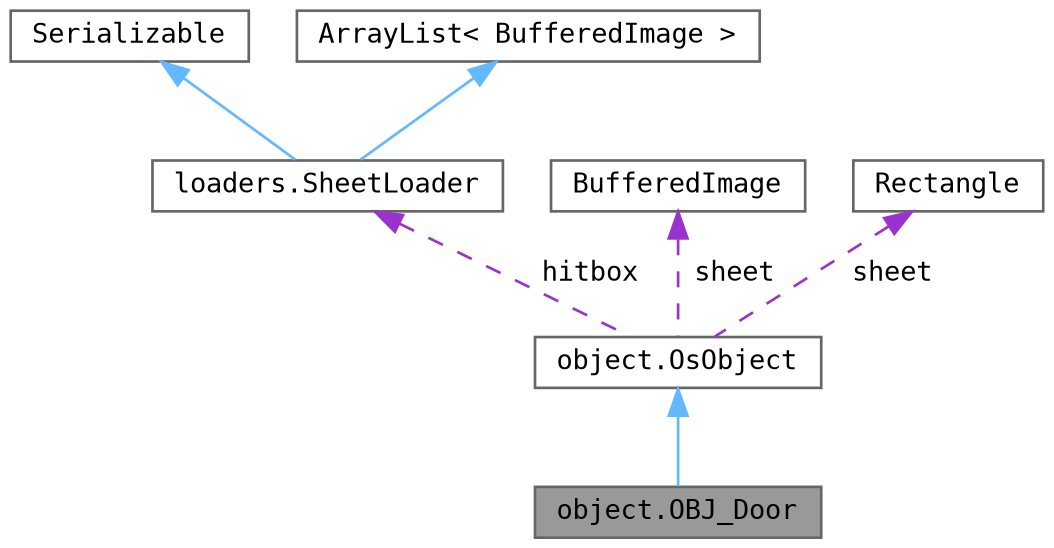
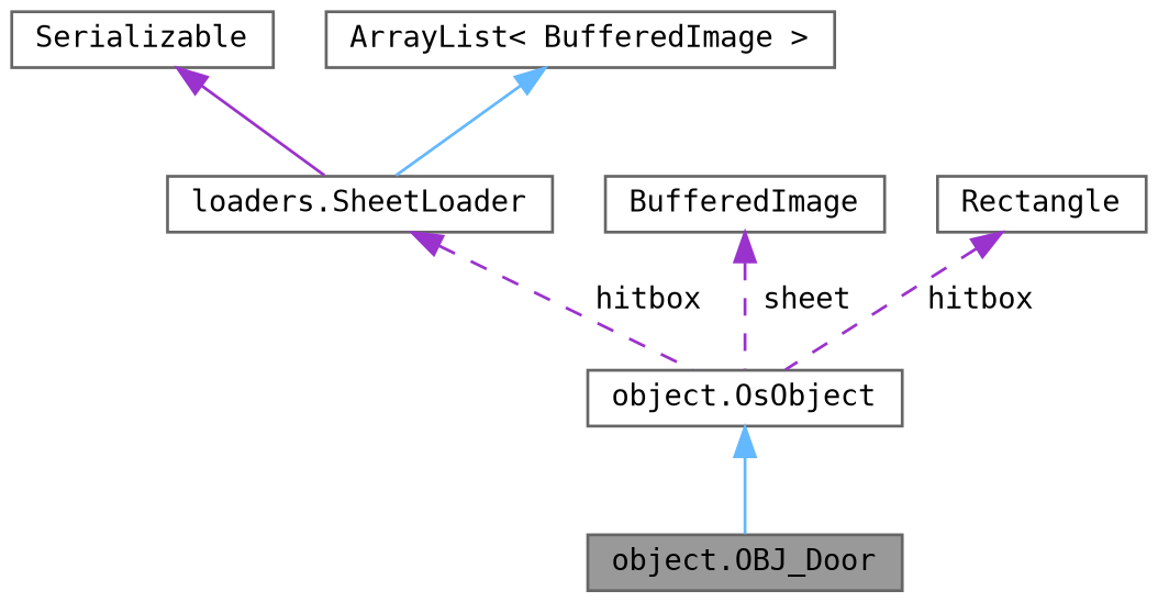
  digraph {
    fontname="DejaVu Sans Mono"
    node [color=gray40 fillcolor=white fontname="DejaVu Sans Mono" fontsize=10 shape=box style=filled]
    edge [color=steelblue1 dir=back fontname="DejaVu Sans Mono" fontsize=10 labelfontname=Helvetica labelfontsize=10 style=solid]
    n1 [fillcolor=grey60 fontcolor=black height=0.2 label="object.OBJ_Door" width=0.4]
    n2 [height=0.2 label="object.OsObject" width=0.4]
    n3 [height=0.2 label=Serializable width=0.4]
    n4 [height=0.2 label="loaders.SheetLoader" width=0.4]
    n5 [height=0.2 label=BufferedImage width=0.4]
    n6 [height=0.2 label="ArrayList\< BufferedImage \>" width=0.4]
    n7 [height=0.2 label=Rectangle width=0.4]
    n2 -> n1
-   n3 -> n4
+   n3 -> n4 [color=darkorchid3]
    n4 -> n2 [color=darkorchid3 label=" hitbox" style=dashed]
    n5 -> n2 [color=darkorchid3 label=" sheet" style=dashed]
    n6 -> n4
-   n7 -> n2 [color=darkorchid3 label=" sheet" style=dashed]
+   n7 -> n2 [color=darkorchid3 label=" hitbox" style=dashed]
  }
